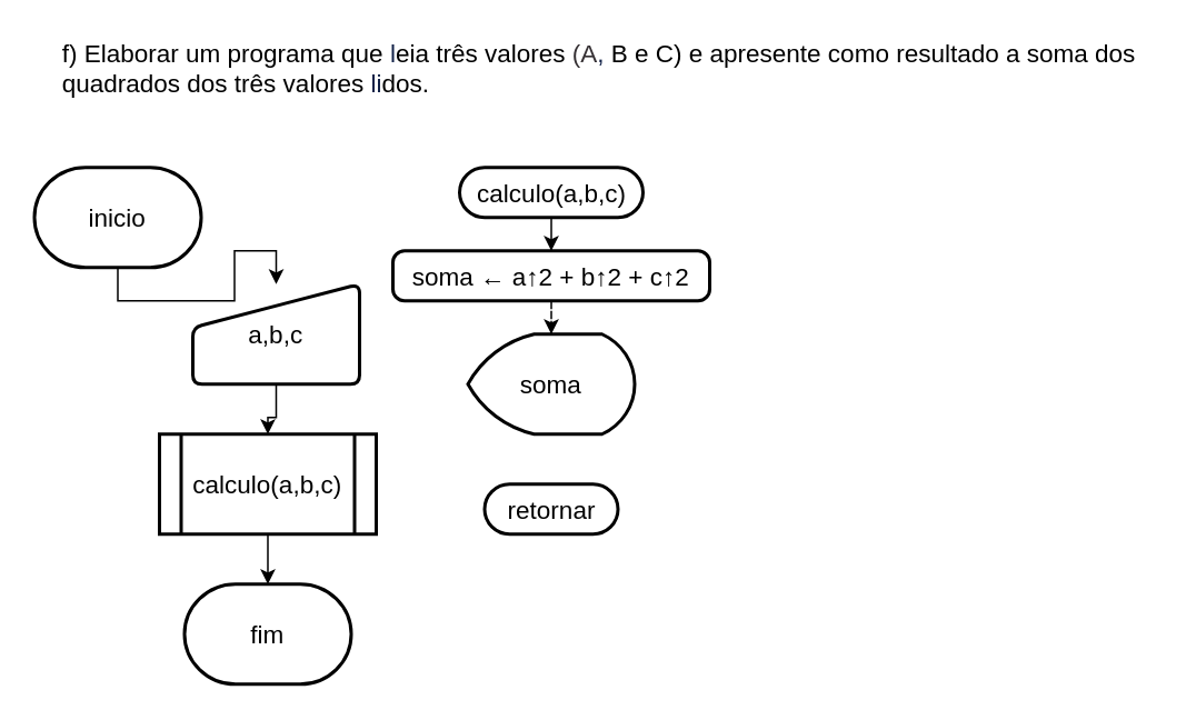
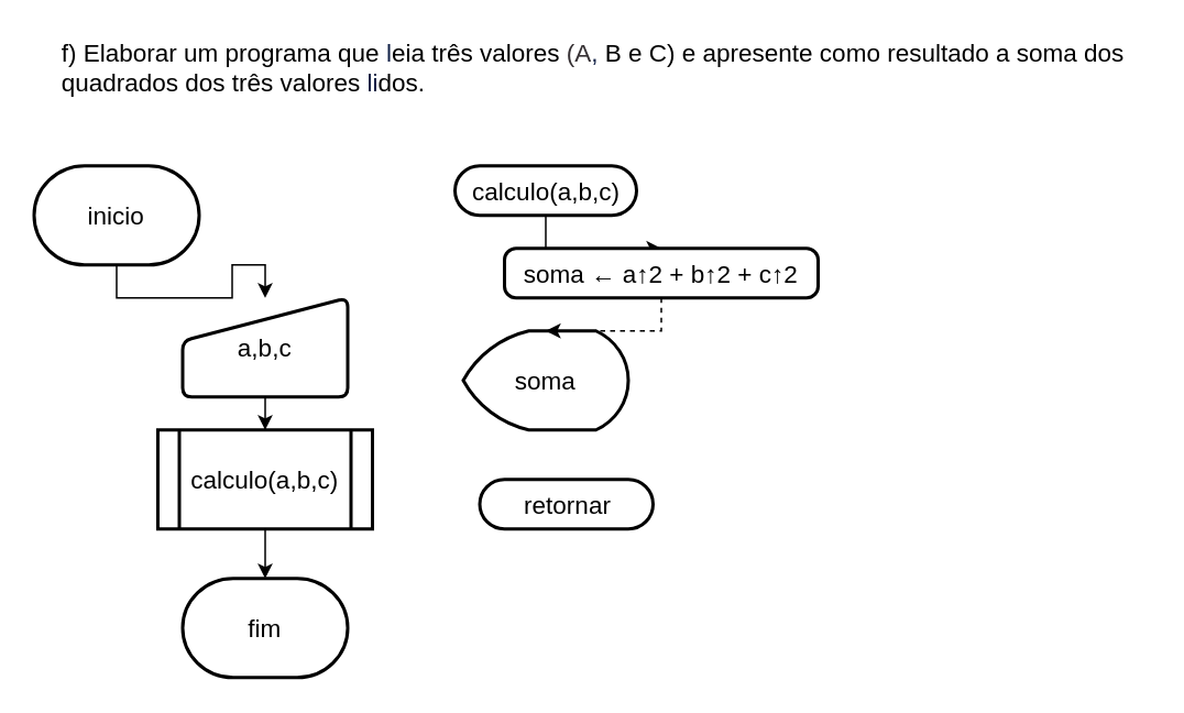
  <mxCell id="0" />
  <mxCell id="1" parent="0" />
  <mxCell id="2" value="&lt;span class=&quot;fontstyle0&quot; style=&quot;font-size: 15px;&quot;&gt;f) Elaborar um programa que &lt;/span&gt;&lt;span style=&quot;color: rgb(17, 33, 71); font-size: 15px;&quot; class=&quot;fontstyle0&quot;&gt;l&lt;/span&gt;&lt;span class=&quot;fontstyle0&quot; style=&quot;font-size: 15px;&quot;&gt;eia três valores &lt;/span&gt;&lt;span style=&quot;color: rgb(54, 49, 52); font-size: 15px;&quot; class=&quot;fontstyle0&quot;&gt;(A&lt;/span&gt;&lt;span style=&quot;color: rgb(17, 33, 71); font-size: 15px;&quot; class=&quot;fontstyle0&quot;&gt;, &lt;/span&gt;&lt;span class=&quot;fontstyle0&quot; style=&quot;font-size: 15px;&quot;&gt;B e C) e apresente como resultado a soma dos&lt;br style=&quot;font-size: 15px;&quot;&gt;quadrados dos três valores &lt;/span&gt;&lt;span style=&quot;color: rgb(17, 33, 71); font-size: 15px;&quot; class=&quot;fontstyle0&quot;&gt;li&lt;/span&gt;&lt;span class=&quot;fontstyle0&quot; style=&quot;font-size: 15px;&quot;&gt;dos.&lt;/span&gt; " style="text;html=1;align=left;verticalAlign=middle;resizable=0;points=[];autosize=1;strokeColor=none;fillColor=none;fontSize=15;" vertex="1" parent="1"><mxGeometry width="660" height="40" as="geometry" x="35" y="20" /></mxCell>
- <mxCell id="3" value="retornar" style="html=1;dashed=0;whitespace=wrap;shape=mxgraph.dfd.start;fontSize=15;strokeWidth=2;" vertex="1" parent="1"><mxGeometry x="290" y="290" width="80" height="30" as="geometry" /></mxCell>
+ <mxCell id="3" value="retornar" style="html=1;dashed=0;whitespace=wrap;shape=mxgraph.dfd.start;fontSize=15;strokeWidth=2;" vertex="1" parent="1"><mxGeometry x="290" y="290" width="105" height="30" as="geometry" /></mxCell>
  <mxCell id="4" value="" style="edgeStyle=orthogonalEdgeStyle;rounded=0;orthogonalLoop=1;jettySize=auto;html=1;fontSize=15;" edge="1" parent="1" source="5" target="13"><mxGeometry relative="1" as="geometry" /></mxCell>
  <mxCell id="5" value="calculo(a,b,c)" style="html=1;dashed=0;whitespace=wrap;shape=mxgraph.dfd.start;fontSize=15;strokeWidth=2;" vertex="1" parent="1"><mxGeometry x="275" y="100" width="110" height="30" as="geometry" /></mxCell>
  <mxCell id="6" value="" style="edgeStyle=orthogonalEdgeStyle;rounded=0;orthogonalLoop=1;jettySize=auto;html=1;fontSize=15;" edge="1" parent="1" source="7" target="15"><mxGeometry relative="1" as="geometry" /></mxCell>
- <mxCell id="7" value="a,b,c" style="html=1;strokeWidth=2;shape=manualInput;whiteSpace=wrap;rounded=1;size=26;arcSize=11;fontSize=15;" vertex="1" parent="1"><mxGeometry x="115" y="170" width="100" height="60" as="geometry" /></mxCell>
+ <mxCell id="7" value="a,b,c" style="html=1;strokeWidth=2;shape=manualInput;whiteSpace=wrap;rounded=1;size=26;arcSize=11;fontSize=15;" vertex="1" parent="1"><mxGeometry x="110" y="180" width="100" height="60" as="geometry" /></mxCell>
  <mxCell id="8" value="soma" style="strokeWidth=2;html=1;shape=mxgraph.flowchart.display;whiteSpace=wrap;fontSize=15;" vertex="1" parent="1"><mxGeometry x="280" y="200" width="100" height="60" as="geometry" /></mxCell>
  <mxCell id="9" value="fim" style="strokeWidth=2;html=1;shape=mxgraph.flowchart.terminator;whiteSpace=wrap;fontSize=15;" vertex="1" parent="1"><mxGeometry x="110" y="350" width="100" height="60" as="geometry" /></mxCell>
  <mxCell id="10" value="" style="edgeStyle=orthogonalEdgeStyle;rounded=0;orthogonalLoop=1;jettySize=auto;html=1;fontSize=15;" edge="1" parent="1" source="11" target="7"><mxGeometry relative="1" as="geometry" /></mxCell>
  <mxCell id="11" value="inicio" style="strokeWidth=2;html=1;shape=mxgraph.flowchart.terminator;whiteSpace=wrap;fontSize=15;" vertex="1" parent="1"><mxGeometry x="20" y="100" width="100" height="60" as="geometry" /></mxCell>
  <mxCell id="12" value="" style="edgeStyle=orthogonalEdgeStyle;rounded=0;orthogonalLoop=1;jettySize=auto;html=1;fontSize=15;dashed=1;" edge="1" parent="1" source="13" target="8"><mxGeometry relative="1" as="geometry" /></mxCell>
- <mxCell id="13" value="soma ← a↑2 + b↑2 + c↑2" style="rounded=1;whiteSpace=wrap;html=1;absoluteArcSize=1;arcSize=14;strokeWidth=2;fontSize=15;" vertex="1" parent="1"><mxGeometry x="235" y="150" width="190" height="30" as="geometry" /></mxCell>
+ <mxCell id="13" value="soma ← a↑2 + b↑2 + c↑2" style="rounded=1;whiteSpace=wrap;html=1;absoluteArcSize=1;arcSize=14;strokeWidth=2;fontSize=15;" vertex="1" parent="1"><mxGeometry x="305" y="150" width="190" height="30" as="geometry" /></mxCell>
  <mxCell id="14" value="" style="edgeStyle=orthogonalEdgeStyle;rounded=0;orthogonalLoop=1;jettySize=auto;html=1;fontSize=15;" edge="1" parent="1" source="15" target="9"><mxGeometry relative="1" as="geometry" /></mxCell>
  <mxCell id="15" value="calculo(a,b,c)" style="shape=process;whiteSpace=wrap;html=1;backgroundOutline=1;fontSize=15;strokeWidth=2;rounded=1;arcSize=0;" vertex="1" parent="1"><mxGeometry x="95" y="260" width="130" height="60" as="geometry" /></mxCell>
